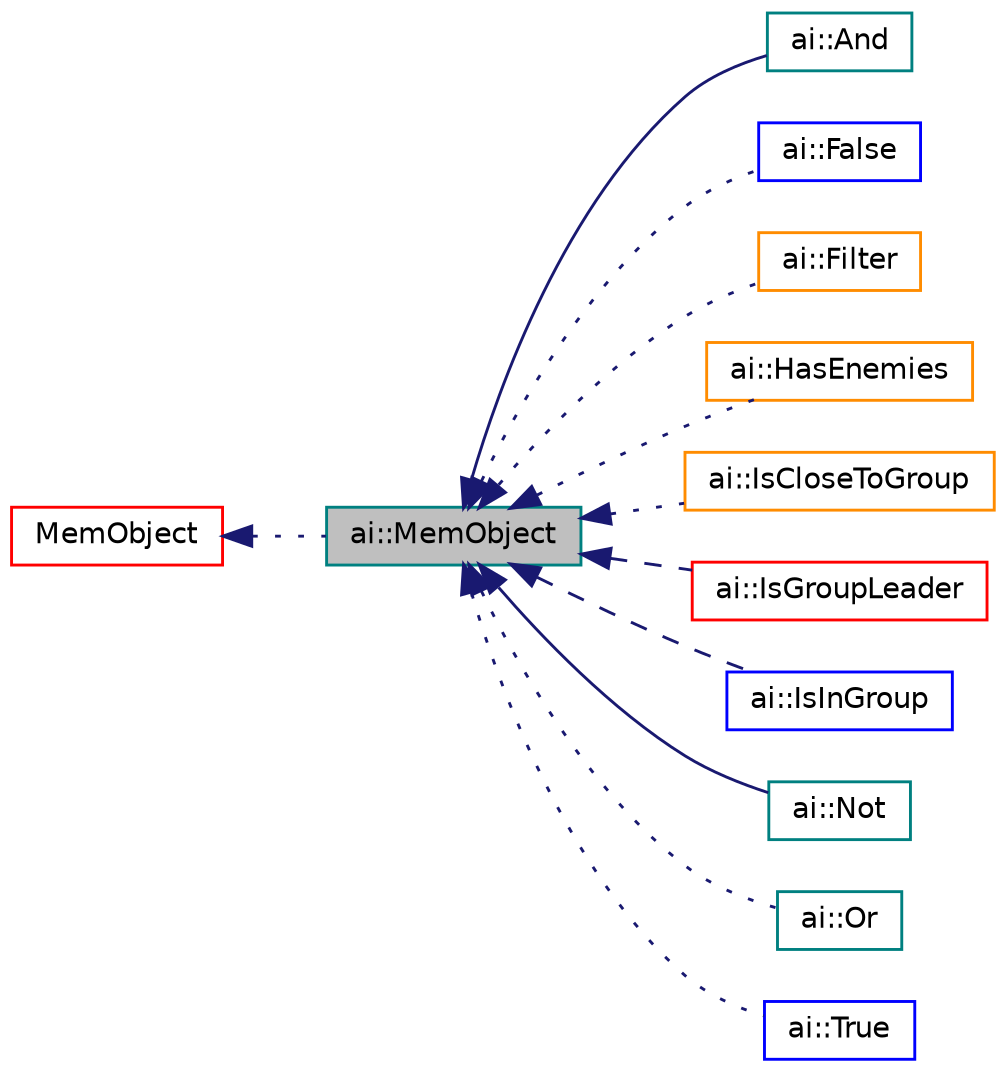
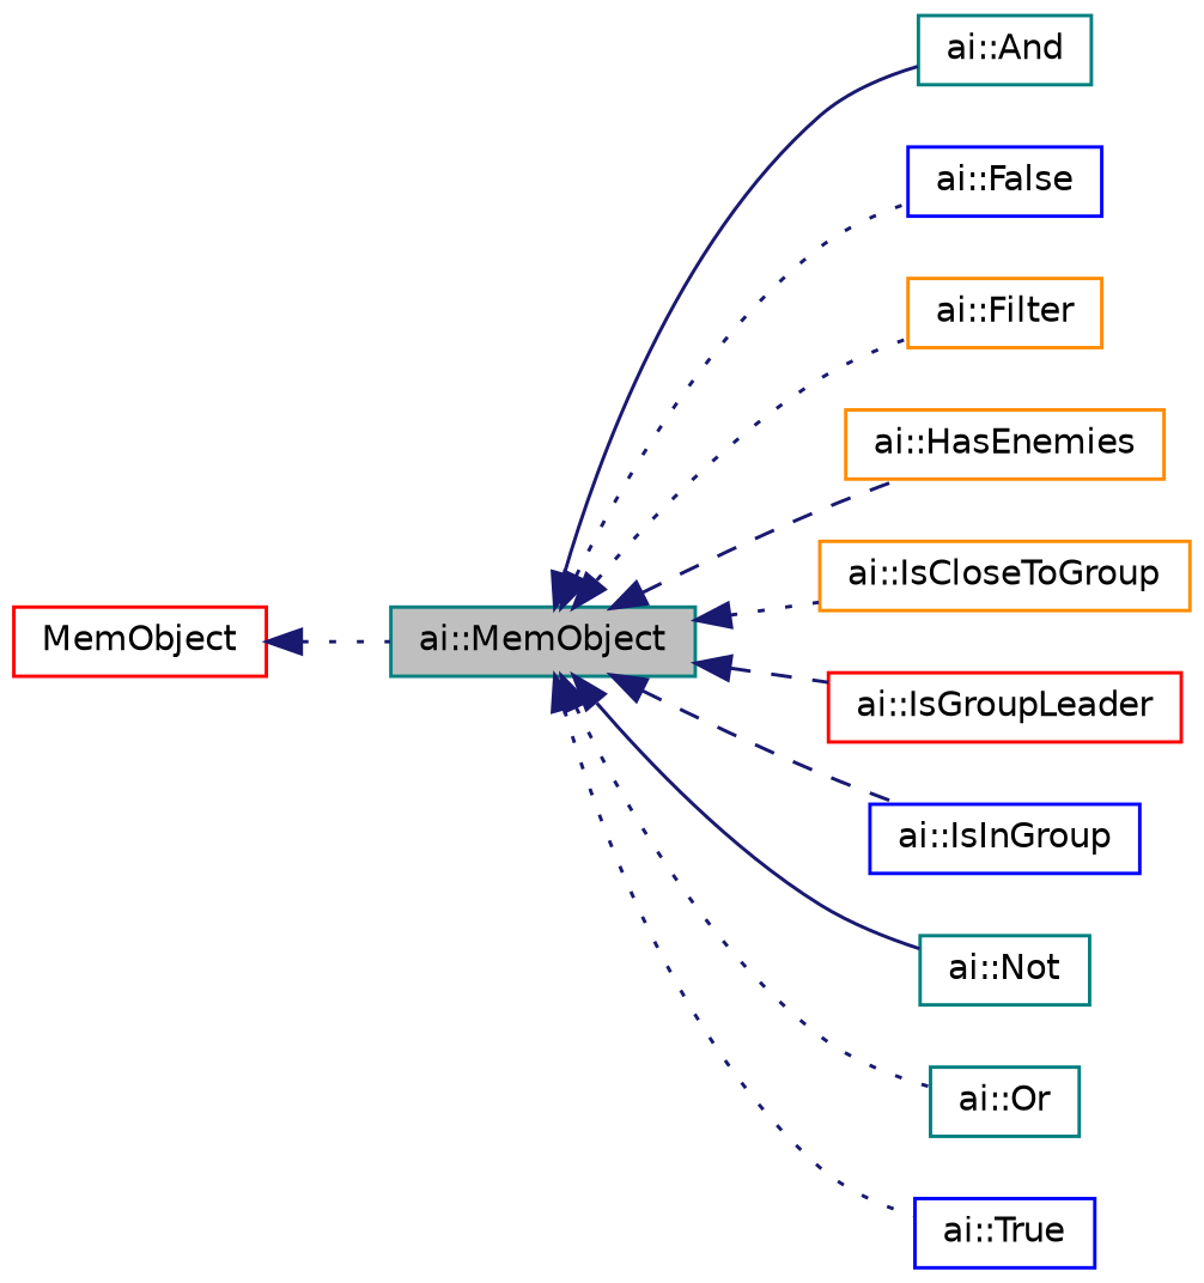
  digraph {
    rankdir=LR
    node [color=teal fillcolor=white fontname=Helvetica fontsize=10 shape=record style=filled]
    edge [color=midnightblue dir=back fontname=Helvetica fontsize=10 labelfontname=Helvetica labelfontsize=10 style=dotted]
    n1 [fillcolor=grey75 fontcolor=black height=0.2 label="ai::MemObject" width=0.4]
    n2 [height=0.2 label="ai::And" width=0.4]
    n3 [color=blue height=0.2 label="ai::False" width=0.4]
    n4 [color=darkorange height=0.2 label="ai::Filter" width=0.4]
    n5 [color=darkorange height=0.2 label="ai::HasEnemies" width=0.4]
    n6 [color=darkorange height=0.2 label="ai::IsCloseToGroup" width=0.4]
    n7 [color=red height=0.2 label="ai::IsGroupLeader" width=0.4]
    n8 [color=blue height=0.2 label="ai::IsInGroup" width=0.4]
    n9 [height=0.2 label="ai::Not" width=0.4]
    n10 [height=0.2 label="ai::Or" width=0.4]
    n11 [color=blue height=0.2 label="ai::True" width=0.4]
    n12 [color=red height=0.2 label=MemObject width=0.4]
    n1 -> n2 [style=solid]
    n1 -> n3
    n1 -> n4
-   n1 -> n5
+   n1 -> n5 [style=dashed]
    n1 -> n6
    n1 -> n7 [style=dashed]
    n1 -> n8 [style=dashed]
    n1 -> n9 [style=solid]
    n1 -> n10
    n1 -> n11
    n12 -> n1
  }
